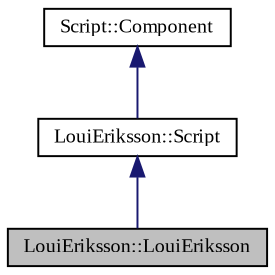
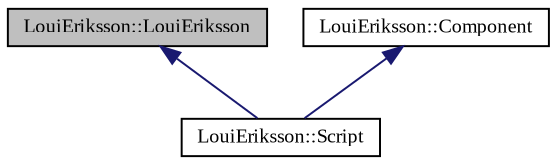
  digraph {
    fontname="Liberation Serif"
    node [color=black fillcolor=white fontname="Liberation Serif" fontsize=10 shape=record style=filled]
    edge [color=midnightblue dir=back fontname="Liberation Serif" fontsize=10 labelfontname=Helvetica labelfontsize=10 style=solid]
    n1 [fillcolor=grey75 fontcolor=black height=0.2 label="LouiEriksson::LouiEriksson" width=0.4]
    n2 [height=0.2 label="LouiEriksson::Script" width=0.4]
-   n3 [height=0.2 label="Script::Component" width=0.4]
-   n2 -> n1
+   n3 [height=0.2 label="LouiEriksson::Component" width=0.4]
+   n1 -> n2
    n3 -> n2
  }
